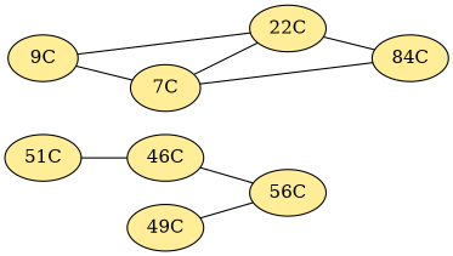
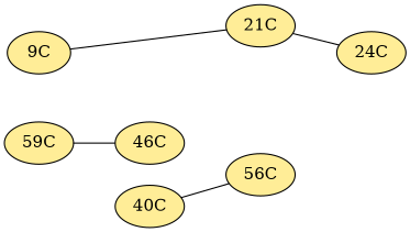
  graph {
    rankdir=LR
    node [fillcolor="#FFED97" style=radial]
    edge [penwidth=1]
-   "59C" [label="51C"]
+   "59C"
    "46C"
-   "40C" [label="49C"]
+   "40C"
    "56C"
    n5 [label="9C"]
-   "7C"
-   "21C" [label="22C"]
-   "24C" [label="84C"]
+   "21C"
+   "24C"
    "59C" -- "46C"
-   "46C" -- "56C"
    "40C" -- "56C"
-   n5 -- "7C"
    n5 -- "21C"
-   "7C" -- "21C"
-   "7C" -- "24C"
    "21C" -- "24C"
  }
